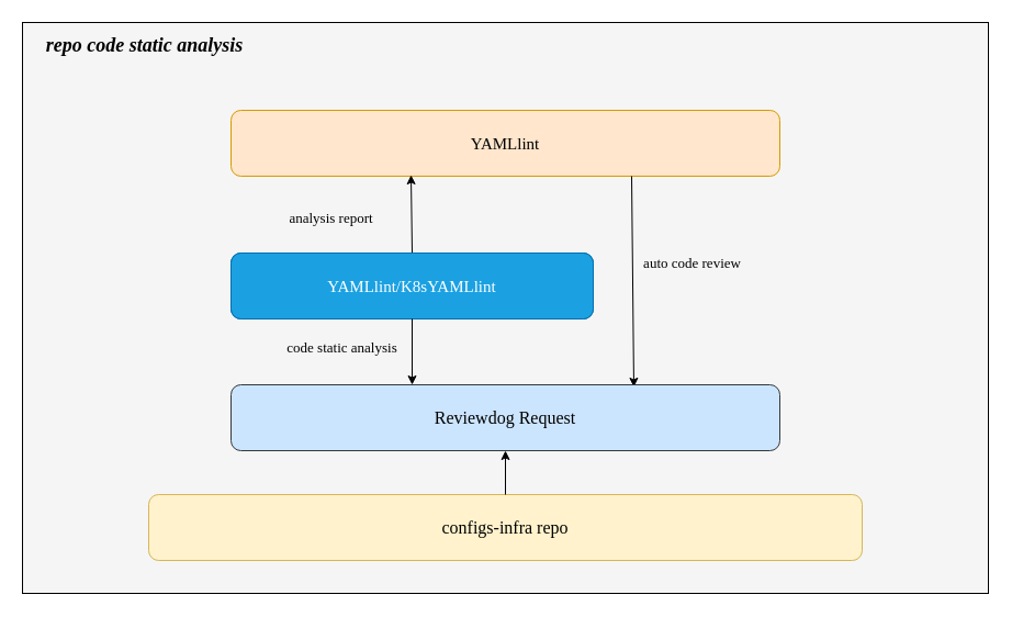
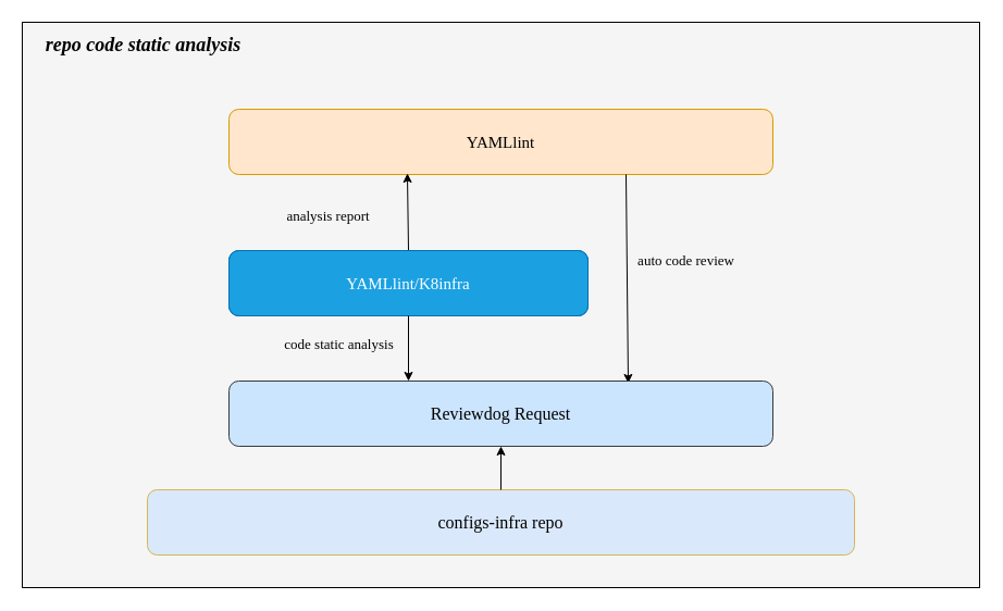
  <mxCell id="0" />
  <mxCell id="1" parent="0" />
  <mxCell id="2" value="" style="rounded=0;whiteSpace=wrap;html=1;fillColor=#f5f5f5;fontColor=#333333;strokeColor=#000000;gradientColor=none;glass=0;shadow=0;fontFamily=Times New Roman;" vertex="1" parent="1"><mxGeometry x="20" y="20" width="880" height="520" as="geometry" /></mxCell>
  <mxCell id="3" value="&lt;font style=&quot;font-size: 18px;&quot;&gt;repo code static analysis&lt;/font&gt;" style="edgeLabel;html=1;align=center;verticalAlign=middle;resizable=0;points=[];labelBackgroundColor=none;fontSize=18;fontStyle=3;fontFamily=Times New Roman;" vertex="1" connectable="0" parent="1"><mxGeometry x="130" y="40" as="geometry" /></mxCell>
  <mxCell id="4" value="&lt;font style=&quot;font-size: 15px;&quot;&gt;YAMLlint&lt;/font&gt;" style="rounded=1;whiteSpace=wrap;html=1;fillColor=#ffe6cc;strokeColor=#d79b00;fontFamily=Times New Roman;" vertex="1" parent="1"><mxGeometry x="210" y="100" width="500" height="60" as="geometry" /></mxCell>
  <mxCell id="5" value="golangci-lint" style="rounded=1;whiteSpace=wrap;html=1;fillColor=#1ba1e2;fontColor=#ffffff;strokeColor=#006EAF;fontFamily=Times New Roman;gradientColor=none;fontSize=15;" vertex="1" parent="1"><mxGeometry x="210" y="230" width="330" height="60" as="geometry" /></mxCell>
  <mxCell id="6" value="" style="endArrow=classic;html=1;rounded=0;entryX=0.328;entryY=0.983;entryDx=0;entryDy=0;entryPerimeter=0;exitX=0.5;exitY=0;exitDx=0;exitDy=0;fontFamily=Times New Roman;" edge="1" parent="1"><mxGeometry width="50" height="50" relative="1" as="geometry"><mxPoint x="375" y="230" as="sourcePoint" /><mxPoint x="374" y="159" as="targetPoint" /></mxGeometry></mxCell>
  <mxCell id="7" value="&lt;font style=&quot;font-size: 13px;&quot;&gt;analysis report&lt;/font&gt;" style="edgeLabel;html=1;align=center;verticalAlign=middle;resizable=0;points=[];labelBackgroundColor=none;fontSize=13;fontFamily=Times New Roman;" vertex="1" connectable="0" parent="1"><mxGeometry x="285" y="199.997" as="geometry"><mxPoint x="15" y="-2" as="offset" /></mxGeometry></mxCell>
- <mxCell id="8" value="YAMLlint/K8sYAMLlint" style="rounded=1;whiteSpace=wrap;html=1;fillColor=#1ba1e2;fontColor=#ffffff;strokeColor=#006EAF;fontFamily=Times New Roman;gradientColor=none;fontSize=15;" vertex="1" parent="1"><mxGeometry x="210" y="230" width="330" height="60" as="geometry" /></mxCell>
+ <mxCell id="8" value="YAMLlint/K8infra" style="rounded=1;whiteSpace=wrap;html=1;fillColor=#1ba1e2;fontColor=#ffffff;strokeColor=#006EAF;fontFamily=Times New Roman;gradientColor=none;fontSize=15;" vertex="1" parent="1"><mxGeometry x="210" y="230" width="330" height="60" as="geometry" /></mxCell>
  <mxCell id="9" value="" style="endArrow=classic;html=1;rounded=0;exitX=0.5;exitY=1;exitDx=0;exitDy=0;fontFamily=Times New Roman;" edge="1" parent="1"><mxGeometry width="50" height="50" relative="1" as="geometry"><mxPoint x="375" y="290" as="sourcePoint" /><mxPoint x="375" y="350" as="targetPoint" /></mxGeometry></mxCell>
  <mxCell id="10" value="code static analysis" style="edgeLabel;html=1;align=center;verticalAlign=middle;resizable=0;points=[];labelBackgroundColor=none;fontSize=13;fontFamily=Times New Roman;" vertex="1" connectable="0" parent="9"><mxGeometry x="-0.161" y="3" relative="1" as="geometry"><mxPoint x="-68" as="offset" /></mxGeometry></mxCell>
  <mxCell id="11" value="" style="endArrow=classic;html=1;rounded=0;entryX=0.734;entryY=0.039;entryDx=0;entryDy=0;entryPerimeter=0;fontFamily=Times New Roman;" edge="1" parent="1"><mxGeometry width="50" height="50" relative="1" as="geometry"><mxPoint x="575" y="160" as="sourcePoint" /><mxPoint x="577" y="352" as="targetPoint" /></mxGeometry></mxCell>
  <mxCell id="12" value="auto code review" style="edgeLabel;html=1;align=center;verticalAlign=middle;resizable=0;points=[];fontSize=13;labelBackgroundColor=none;fontFamily=Times New Roman;" vertex="1" connectable="0" parent="11"><mxGeometry x="-0.183" y="-1" relative="1" as="geometry"><mxPoint x="55" as="offset" /></mxGeometry></mxCell>
  <mxCell id="13" value="&lt;font style=&quot;font-size: 16px;&quot;&gt;Reviewdog Request&lt;/font&gt;" style="rounded=1;whiteSpace=wrap;html=1;fillColor=#cce5ff;strokeColor=#36393d;fontFamily=Times New Roman;" vertex="1" parent="1"><mxGeometry x="210" y="350" width="500" height="60" as="geometry" /></mxCell>
- <mxCell id="14" value="&lt;font style=&quot;font-size: 16px;&quot;&gt;configs-infra repo&lt;/font&gt;" style="rounded=1;whiteSpace=wrap;html=1;fillColor=#fff2cc;strokeColor=#d6b656;shadow=0;fontFamily=Times New Roman;" vertex="1" parent="1"><mxGeometry x="135" y="450" width="650" height="60" as="geometry" /></mxCell>
+ <mxCell id="14" value="&lt;font style=&quot;font-size: 16px;&quot;&gt;configs-infra repo&lt;/font&gt;" style="rounded=1;whiteSpace=wrap;html=1;fillColor=#dae8fc;strokeColor=#d6b656;shadow=0;fontFamily=Times New Roman;" vertex="1" parent="1"><mxGeometry x="135" y="450" width="650" height="60" as="geometry" /></mxCell>
  <mxCell id="15" value="" style="endArrow=classic;html=1;rounded=0;exitX=0.5;exitY=0;exitDx=0;exitDy=0;entryX=0.5;entryY=1;entryDx=0;entryDy=0;fontFamily=Times New Roman;" edge="1" parent="1"><mxGeometry width="50" height="50" relative="1" as="geometry"><mxPoint x="460" y="450" as="sourcePoint" /><mxPoint x="460" y="410" as="targetPoint" /></mxGeometry></mxCell>
